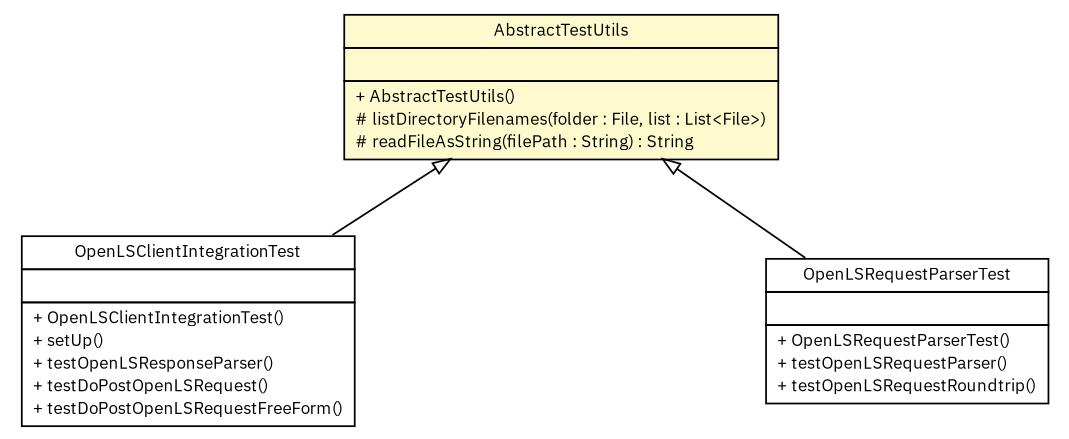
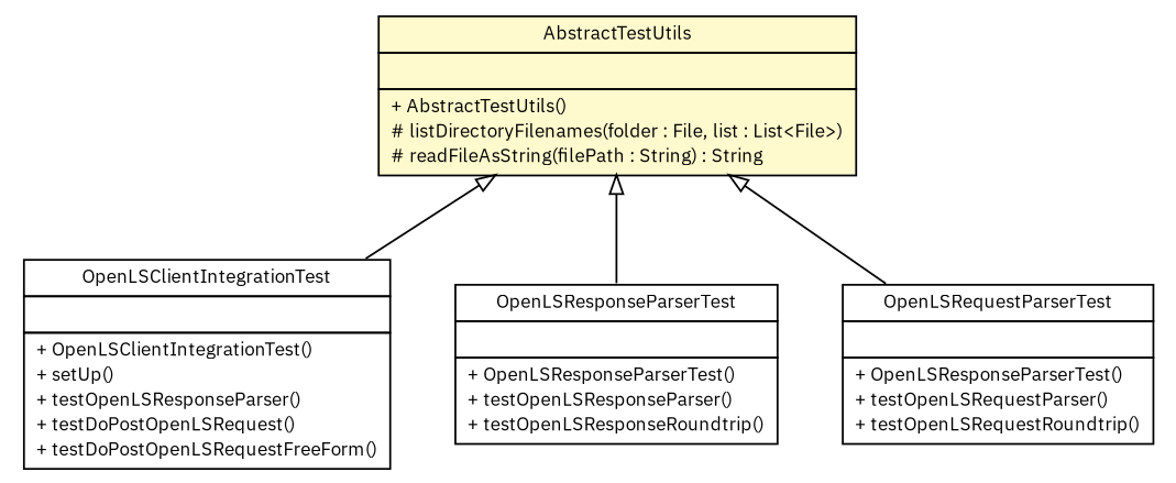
  digraph {
    fontname="IBM Plex Sans"
    nodesep=0.25
    ranksep=0.5
    node [fontcolor=black fontname="IBM Plex Sans" fontsize=10.0 shape=plaintext]
    edge [arrowtail=empty dir=back fontname="IBM Plex Sans" fontsize=10 headport=p labelfontname=arial labelfontsize=10 tailport=p]
    n1 [label=<<table title="nl.mineleni.cbsviewer.servlet.gazetteer.lusclient.OpenLSClientIntegrationTest" border="0" cellborder="1" cellspacing="0" cellpadding="2" port="p" href="../cbsviewer/servlet/gazetteer/lusclient/OpenLSClientIntegrationTest.html"> 		<tr><td><table border="0" cellspacing="0" cellpadding="1"> <tr><td align="center" balign="center"> OpenLSClientIntegrationTest </td></tr> 		</table></td></tr> 		<tr><td><table border="0" cellspacing="0" cellpadding="1"> <tr><td align="left" balign="left">  </td></tr> 		</table></td></tr> 		<tr><td><table border="0" cellspacing="0" cellpadding="1"> <tr><td align="left" balign="left"> + OpenLSClientIntegrationTest() </td></tr> <tr><td align="left" balign="left"> + setUp() </td></tr> <tr><td align="left" balign="left"> + testOpenLSResponseParser() </td></tr> <tr><td align="left" balign="left"> + testDoPostOpenLSRequest() </td></tr> <tr><td align="left" balign="left"> + testDoPostOpenLSRequestFreeForm() </td></tr> 		</table></td></tr> 		</table>>]
    n2 [label=<<table title="nl.mineleni.openls.AbstractTestUtils" border="0" cellborder="1" cellspacing="0" cellpadding="2" port="p" bgcolor="lemonChiffon" href="./AbstractTestUtils.html"> 		<tr><td><table border="0" cellspacing="0" cellpadding="1"> <tr><td align="center" balign="center"> AbstractTestUtils </td></tr> 		</table></td></tr> 		<tr><td><table border="0" cellspacing="0" cellpadding="1"> <tr><td align="left" balign="left">  </td></tr> 		</table></td></tr> 		<tr><td><table border="0" cellspacing="0" cellpadding="1"> <tr><td align="left" balign="left"> + AbstractTestUtils() </td></tr> <tr><td align="left" balign="left"> # listDirectoryFilenames(folder : File, list : List&lt;File&gt;) </td></tr> <tr><td align="left" balign="left"> # readFileAsString(filePath : String) : String </td></tr> 		</table></td></tr> 		</table>>]
-   n4 [label=<<table title="nl.mineleni.openls.parser.OpenLSRequestParserTest" border="0" cellborder="1" cellspacing="0" cellpadding="2" port="p" href="./parser/OpenLSRequestParserTest.html"> 		<tr><td><table border="0" cellspacing="0" cellpadding="1"> <tr><td align="center" balign="center"> OpenLSRequestParserTest </td></tr> 		</table></td></tr> 		<tr><td><table border="0" cellspacing="0" cellpadding="1"> <tr><td align="left" balign="left">  </td></tr> 		</table></td></tr> 		<tr><td><table border="0" cellspacing="0" cellpadding="1"> <tr><td align="left" balign="left"> + OpenLSRequestParserTest() </td></tr> <tr><td align="left" balign="left"> + testOpenLSRequestParser() </td></tr> <tr><td align="left" balign="left"> + testOpenLSRequestRoundtrip() </td></tr> 		</table></td></tr> 		</table>>]
+   n3 [label=<<table title="nl.mineleni.openls.parser.OpenLSResponseParserTest" border="0" cellborder="1" cellspacing="0" cellpadding="2" port="p" href="./parser/OpenLSResponseParserTest.html"> 		<tr><td><table border="0" cellspacing="0" cellpadding="1"> <tr><td align="center" balign="center"> OpenLSResponseParserTest </td></tr> 		</table></td></tr> 		<tr><td><table border="0" cellspacing="0" cellpadding="1"> <tr><td align="left" balign="left">  </td></tr> 		</table></td></tr> 		<tr><td><table border="0" cellspacing="0" cellpadding="1"> <tr><td align="left" balign="left"> + OpenLSResponseParserTest() </td></tr> <tr><td align="left" balign="left"> + testOpenLSResponseParser() </td></tr> <tr><td align="left" balign="left"> + testOpenLSResponseRoundtrip() </td></tr> 		</table></td></tr> 		</table>>]
+   n4 [label=<<table title="nl.mineleni.openls.parser.OpenLSRequestParserTest" border="0" cellborder="1" cellspacing="0" cellpadding="2" port="p" href="./parser/OpenLSRequestParserTest.html"> 		<tr><td><table border="0" cellspacing="0" cellpadding="1"> <tr><td align="center" balign="center"> OpenLSRequestParserTest </td></tr> 		</table></td></tr> 		<tr><td><table border="0" cellspacing="0" cellpadding="1"> <tr><td align="left" balign="left">  </td></tr> 		</table></td></tr> 		<tr><td><table border="0" cellspacing="0" cellpadding="1"> <tr><td align="left" balign="left"> + OpenLSResponseParserTest() </td></tr> <tr><td align="left" balign="left"> + testOpenLSRequestParser() </td></tr> <tr><td align="left" balign="left"> + testOpenLSRequestRoundtrip() </td></tr> 		</table></td></tr> 		</table>>]
    n2 -> n1
+   n2 -> n3
    n2 -> n4
  }
